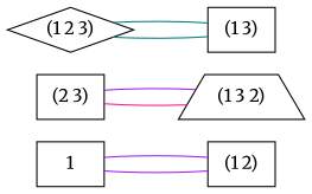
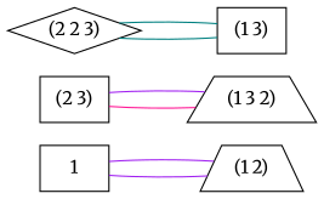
  graph {
    fontname=Merriweather
    rankdir=LR
    node [fontname=Merriweather shape=box]
    edge [color=purple fontname=Merriweather]
    n1 [label=1]
-   n2 [label="(1 2)"]
+   n2 [label="(1 2)" shape=trapezium]
    n3 [label="(2 3)"]
    n4 [label="(1 3 2)" shape=trapezium]
-   n5 [label="(1 2 3)" shape=diamond]
+   n5 [label="(2 2 3)" shape=diamond]
    n6 [label="(1 3)"]
    n1 -- n2
    n2 -- n1
    n3 -- n4 [color=deeppink]
    n4 -- n3
    n5 -- n6 [color=teal]
    n6 -- n5 [color=teal]
  }
